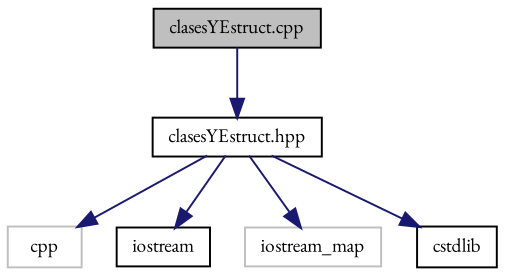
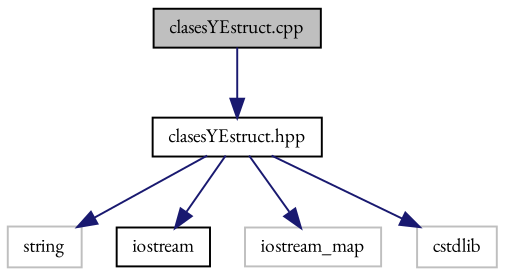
  digraph {
    fontname="EB Garamond"
    node [color=black fillcolor=white fontname="EB Garamond" fontsize=10 shape=record style=filled]
    edge [color=midnightblue fontname="EB Garamond" fontsize=10 labelfontname=Helvetica labelfontsize=10 style=solid]
    n1 [fillcolor=grey75 fontcolor=black height=0.2 label="clasesYEstruct.cpp" width=0.4]
    n2 [height=0.2 label="clasesYEstruct.hpp" width=0.4]
-   n3 [color=grey75 height=0.2 label=cpp width=0.4]
+   n3 [color=grey75 height=0.2 label=string width=0.4]
    n4 [height=0.2 label=iostream width=0.4]
    n5 [color=grey75 height=0.2 label=iostream_map width=0.4]
-   n6 [height=0.2 label=cstdlib width=0.4]
+   n6 [color=grey75 height=0.2 label=cstdlib width=0.4]
    n1 -> n2
    n2 -> n3
    n2 -> n4
    n2 -> n5
    n2 -> n6
  }
